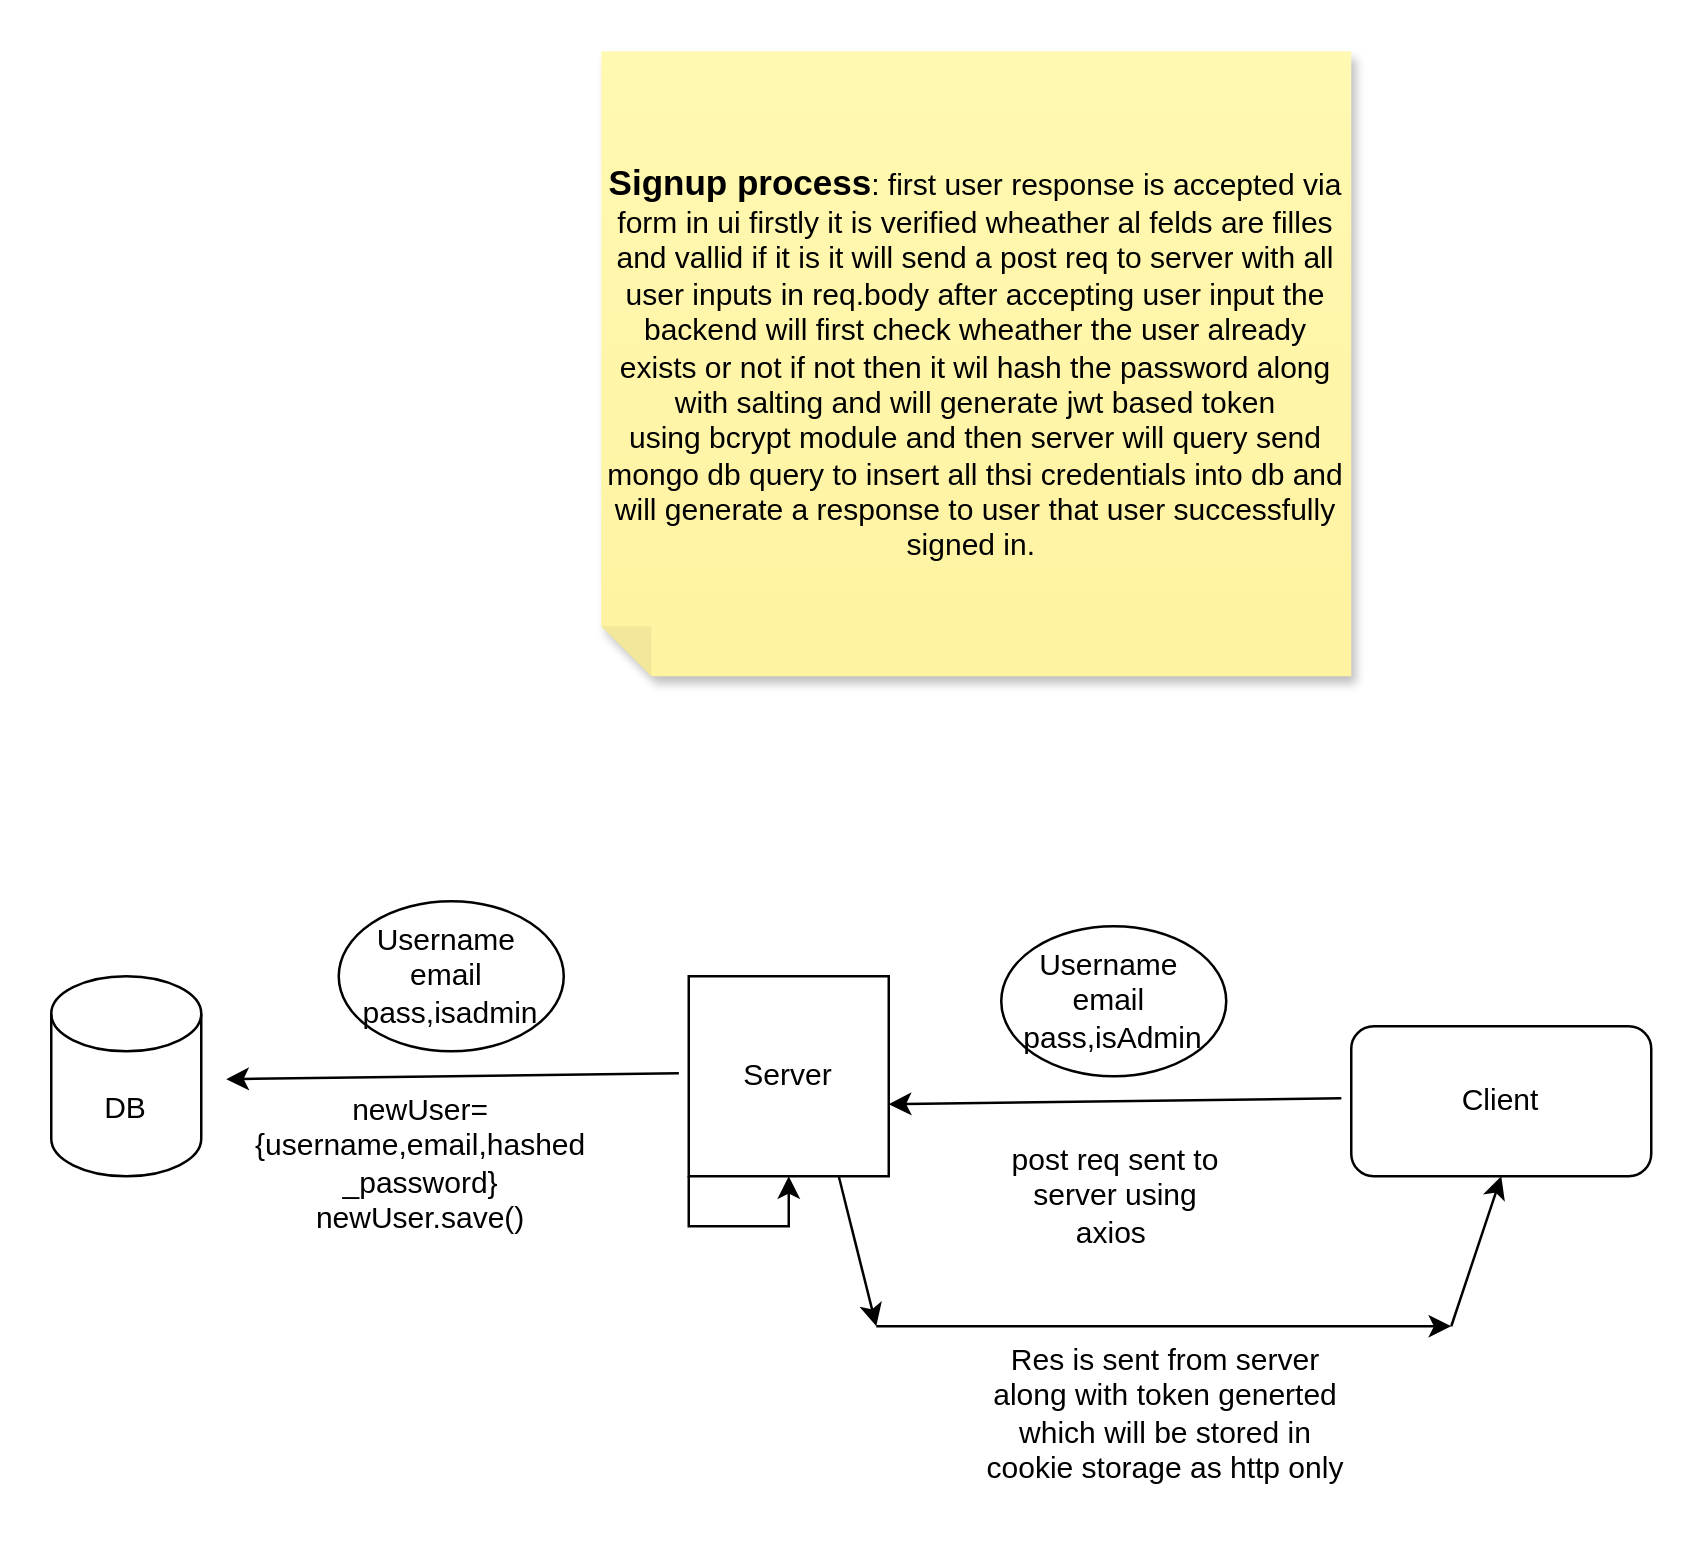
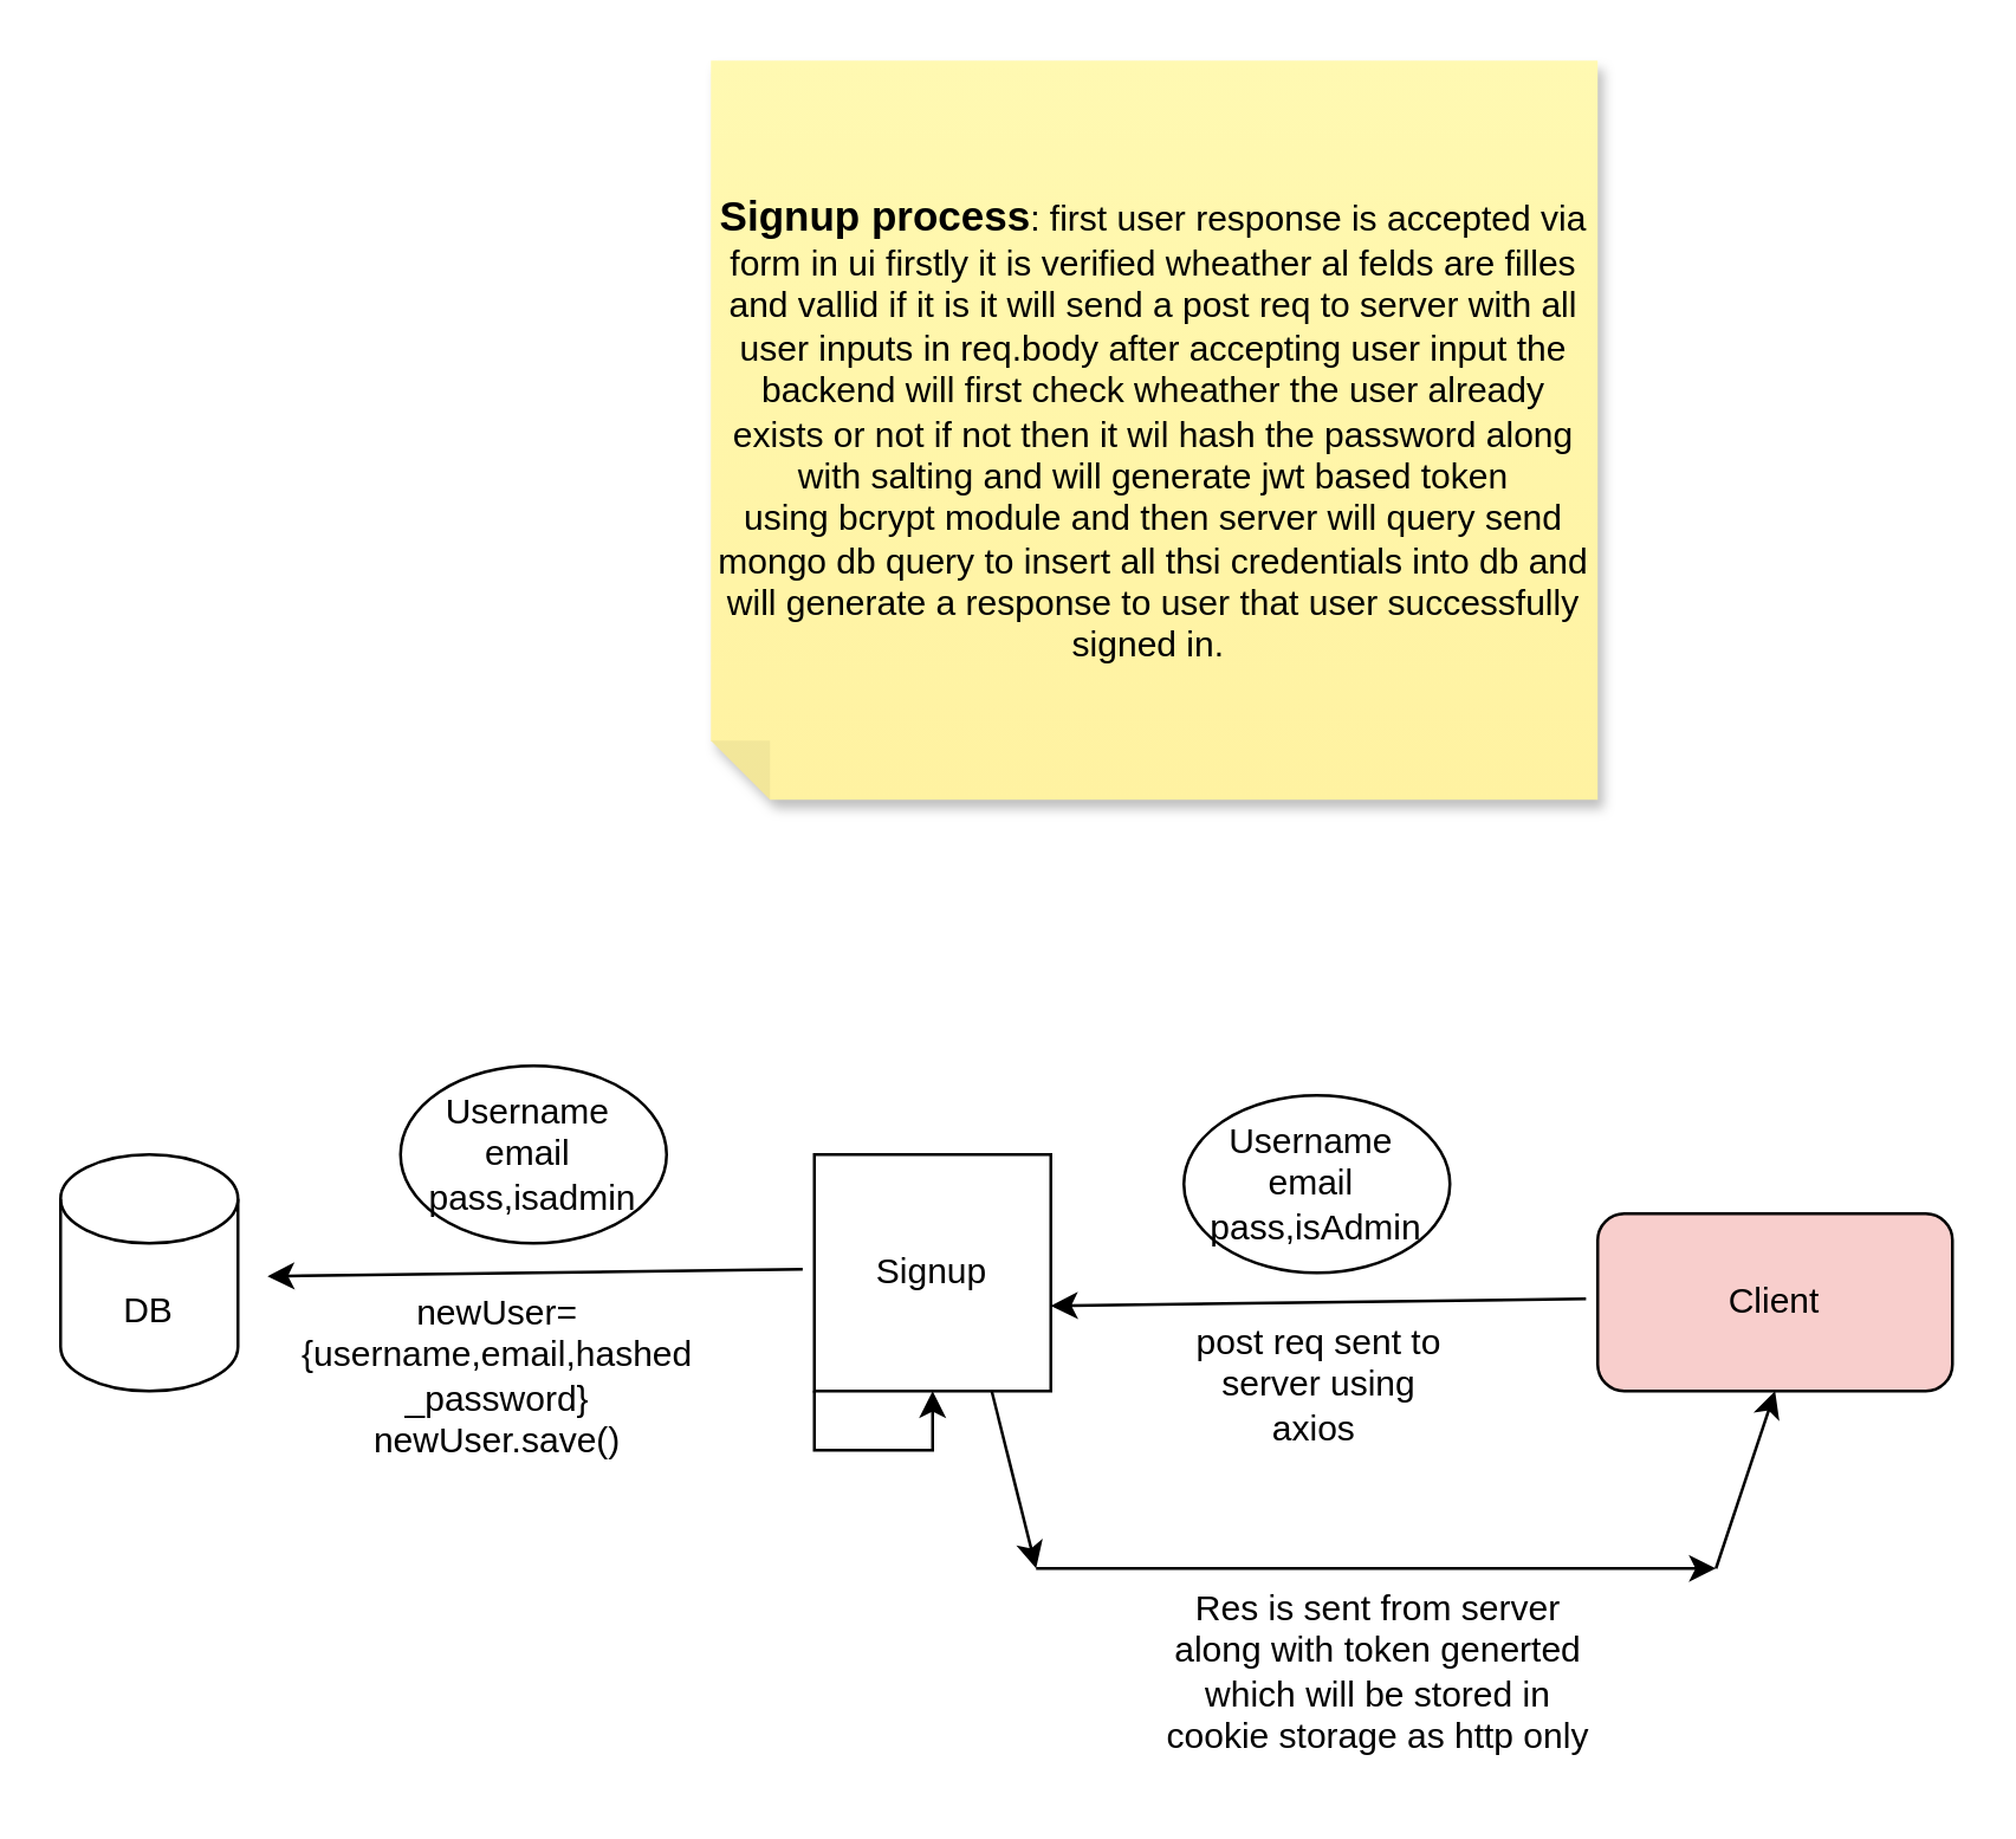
  <mxCell id="0" />
  <mxCell id="1" parent="0" />
- <mxCell id="2" value="Server" style="whiteSpace=wrap;html=1;aspect=fixed;" vertex="1" parent="1"><mxGeometry x="275" y="390" width="80" height="80" as="geometry" /></mxCell>
+ <mxCell id="2" value="Signup" style="whiteSpace=wrap;html=1;aspect=fixed;" vertex="1" parent="1"><mxGeometry x="275" y="390" width="80" height="80" as="geometry" /></mxCell>
  <mxCell id="3" style="edgeStyle=orthogonalEdgeStyle;rounded=0;orthogonalLoop=1;jettySize=auto;html=1;exitX=0;exitY=1;exitDx=0;exitDy=0;" edge="1" parent="1" source="2" target="2"><mxGeometry relative="1" as="geometry" /></mxCell>
- <mxCell id="4" value="Client" style="rounded=1;whiteSpace=wrap;html=1;" vertex="1" parent="1"><mxGeometry x="540" y="410" width="120" height="60" as="geometry" /></mxCell>
+ <mxCell id="4" value="Client" style="rounded=1;whiteSpace=wrap;html=1;fillColor=#f8cecc;" vertex="1" parent="1"><mxGeometry x="540" y="410" width="120" height="60" as="geometry" /></mxCell>
  <mxCell id="5" value="DB" style="shape=cylinder3;whiteSpace=wrap;html=1;boundedLbl=1;backgroundOutline=1;size=15;" vertex="1" parent="1"><mxGeometry x="20" y="390" width="60" height="80" as="geometry" /></mxCell>
  <mxCell id="6" value="" style="endArrow=classic;html=1;rounded=0;exitX=-0.033;exitY=0.627;exitDx=0;exitDy=0;exitPerimeter=0;entryX=1;entryY=0.75;entryDx=0;entryDy=0;" edge="1" parent="1"><mxGeometry width="50" height="50" relative="1" as="geometry"><mxPoint x="536.04" y="438.81" as="sourcePoint" /><mxPoint x="355" y="441.19" as="targetPoint" /></mxGeometry></mxCell>
  <mxCell id="7" value="&lt;b&gt;&lt;font style=&quot;font-size: 14px;&quot;&gt;Signup process&lt;/font&gt;&lt;/b&gt;: first user response is accepted via form in ui firstly it is verified wheather al felds are filles and vallid if it is it will send a post req to server with all user inputs in req.body after accepting user input the backend will first check wheather the user already exists or not if not then it wil hash the password along with salting and will generate jwt based token&lt;div&gt;using bcrypt module and then server will query send mongo db query to insert all thsi credentials into db and will generate a response to user that user successfully signed in.&amp;nbsp;&lt;/div&gt;" style="shape=note;whiteSpace=wrap;html=1;backgroundOutline=1;fontColor=#000000;darkOpacity=0.05;fillColor=#FFF9B2;strokeColor=none;fillStyle=solid;direction=west;gradientDirection=north;gradientColor=#FFF2A1;shadow=1;size=20;pointerEvents=1;" vertex="1" parent="1"><mxGeometry x="240" y="20" width="300" height="250" as="geometry" /></mxCell>
  <mxCell id="8" value="Username&amp;nbsp;&lt;div&gt;email&amp;nbsp;&lt;/div&gt;&lt;div&gt;pass,isAdmin&lt;/div&gt;" style="ellipse;whiteSpace=wrap;html=1;" vertex="1" parent="1"><mxGeometry x="400" y="370" width="90" height="60" as="geometry" /></mxCell>
- <mxCell id="9" value="&lt;div style=&quot;text-align: center;&quot;&gt;post req sent to server using axios&amp;nbsp;&lt;/div&gt;" style="text;whiteSpace=wrap;html=1;" vertex="1" parent="1"><mxGeometry x="400" y="450" width="90" height="70" as="geometry" /></mxCell>
+ <mxCell id="9" value="&lt;div style=&quot;text-align: center;&quot;&gt;post req sent to server using axios&amp;nbsp;&lt;/div&gt;" style="text;whiteSpace=wrap;html=1;" vertex="1" parent="1"><mxGeometry x="400" y="440" width="90" height="70" as="geometry" /></mxCell>
  <mxCell id="10" value="" style="endArrow=classic;html=1;rounded=0;exitX=-0.033;exitY=0.627;exitDx=0;exitDy=0;exitPerimeter=0;entryX=1;entryY=0.75;entryDx=0;entryDy=0;" edge="1" parent="1"><mxGeometry width="50" height="50" relative="1" as="geometry"><mxPoint x="271.04" y="428.81" as="sourcePoint" /><mxPoint x="90" y="431.19" as="targetPoint" /></mxGeometry></mxCell>
  <mxCell id="11" value="Username&amp;nbsp;&lt;div&gt;email&amp;nbsp;&lt;/div&gt;&lt;div&gt;pass,isadmin&lt;/div&gt;" style="ellipse;whiteSpace=wrap;html=1;" vertex="1" parent="1"><mxGeometry x="135" y="360" width="90" height="60" as="geometry" /></mxCell>
  <mxCell id="12" value="&lt;div style=&quot;text-align: center;&quot;&gt;newUser={username,email,hashed&lt;/div&gt;&lt;div style=&quot;text-align: center;&quot;&gt;_password}&lt;/div&gt;&lt;div style=&quot;text-align: center;&quot;&gt;newUser.save()&lt;/div&gt;" style="text;whiteSpace=wrap;html=1;" vertex="1" parent="1"><mxGeometry x="100" y="430" width="90" height="70" as="geometry" /></mxCell>
  <mxCell id="13" value="" style="endArrow=classic;html=1;rounded=0;" edge="1" parent="1"><mxGeometry width="50" height="50" relative="1" as="geometry"><mxPoint x="350" y="530" as="sourcePoint" /><mxPoint x="580" y="530" as="targetPoint" /></mxGeometry></mxCell>
  <mxCell id="14" value="" style="endArrow=classic;html=1;rounded=0;exitX=0.75;exitY=1;exitDx=0;exitDy=0;" edge="1" parent="1" source="2"><mxGeometry width="50" height="50" relative="1" as="geometry"><mxPoint x="330" y="510" as="sourcePoint" /><mxPoint x="350" y="530" as="targetPoint" /></mxGeometry></mxCell>
  <mxCell id="15" value="" style="endArrow=classic;html=1;rounded=0;entryX=0.5;entryY=1;entryDx=0;entryDy=0;" edge="1" parent="1" target="4"><mxGeometry width="50" height="50" relative="1" as="geometry"><mxPoint x="580" y="530" as="sourcePoint" /><mxPoint x="340" y="240" as="targetPoint" /></mxGeometry></mxCell>
  <mxCell id="16" value="&lt;div style=&quot;text-align: center;&quot;&gt;Res is sent from server along with token generted which will be stored in cookie storage as http only&lt;/div&gt;" style="text;whiteSpace=wrap;html=1;" vertex="1" parent="1"><mxGeometry x="390" y="530" width="150" height="70" as="geometry" /></mxCell>
